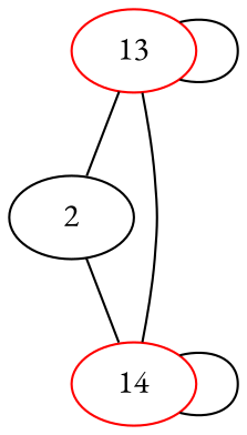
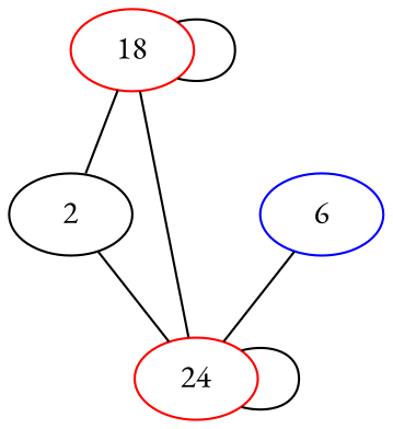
  graph {
    fontname="EB Garamond"
    node [color=red fontname="EB Garamond"]
    edge [fontname="EB Garamond"]
-   13
+   13 [label=18]
    n2 [label=2 color=""]
-   24 [label=14]
+   24
+   6 [color=blue]
    13 -- 13
    13 -- n2
    13 -- 24
    n2 -- 24
    24 -- 24
+   6 -- 24
  }
